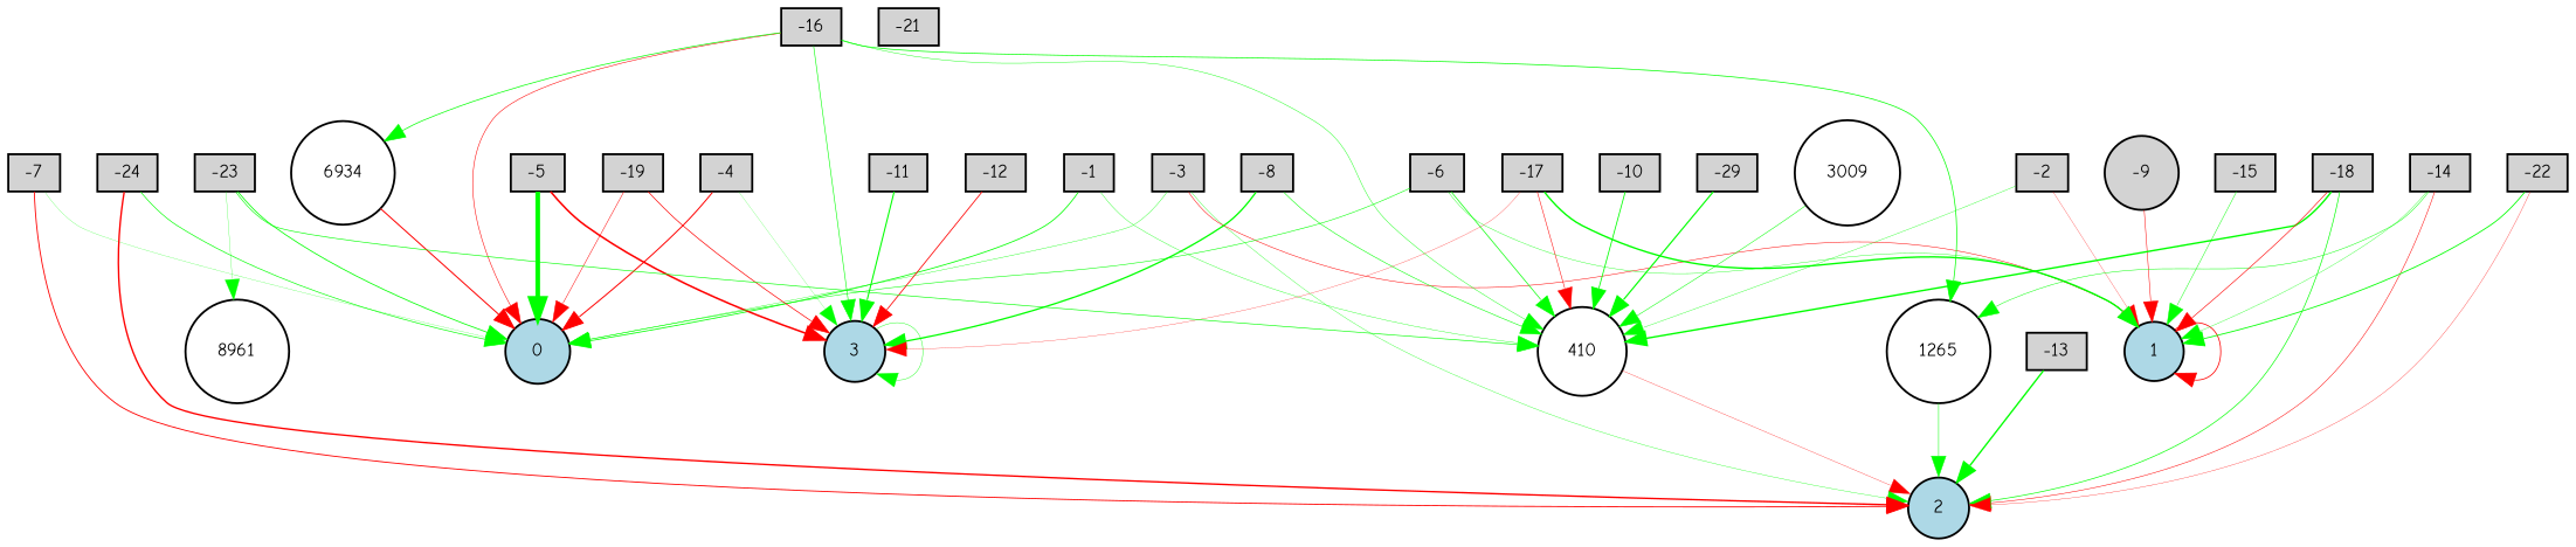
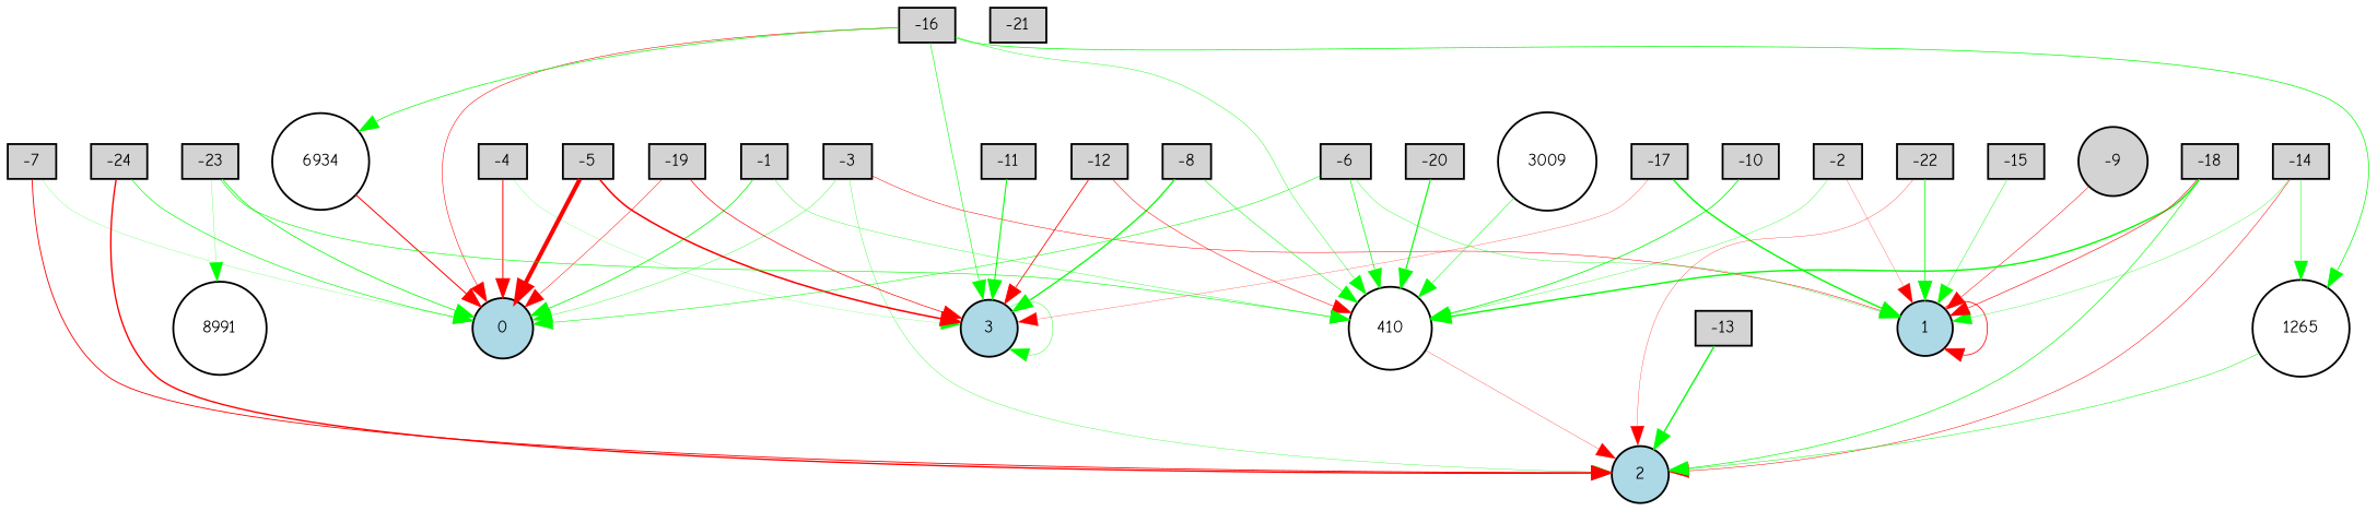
  digraph {
    fontname="Comic Neue"
    node [fillcolor=lightgray fontname="Comic Neue" fontsize=9 shape=box style=filled]
    edge [color=green fontname="Comic Neue" style=solid]
    -1 [height=0.2 width=0.2]
    0 [fillcolor=lightblue height=0.2 shape=circle width=0.2]
    410 [fillcolor=white height=0.2 shape=circle width=0.2]
    2 [fillcolor=lightblue height=0.2 shape=circle width=0.2]
    -2 [height=0.2 width=0.2]
    1 [fillcolor=lightblue height=0.2 shape=circle width=0.2]
    -3 [height=0.2 width=0.2]
    -4 [height=0.2 width=0.2]
    3 [fillcolor=lightblue height=0.2 shape=circle width=0.2]
    -5 [height=0.2 width=0.2]
    -6 [height=0.2 width=0.2]
    -7 [height=0.2 width=0.2]
    -8 [height=0.2 width=0.2]
    -9 [height=0.2 shape=circle width=0.2]
    -10 [height=0.2 width=0.2]
    -11 [height=0.2 width=0.2]
    -12 [height=0.2 width=0.2]
    -13 [height=0.2 width=0.2]
    -14 [height=0.2 width=0.2]
    1265 [fillcolor=white height=0.2 shape=circle width=0.2]
    -15 [height=0.2 width=0.2]
    -16 [height=0.2 width=0.2]
    6934 [fillcolor=white height=0.2 shape=circle width=0.2]
    -17 [height=0.2 width=0.2]
    -18 [height=0.2 width=0.2]
    -19 [height=0.2 width=0.2]
-   -20 [height=0.2 width=0.2 label=-29]
+   -20 [height=0.2 width=0.2]
    -21 [height=0.2 width=0.2]
    -22 [height=0.2 width=0.2]
    -23 [height=0.2 width=0.2]
-   8991 [fillcolor=white height=0.2 shape=circle width=0.2 label=8961]
+   8991 [fillcolor=white height=0.2 shape=circle width=0.2]
    -24 [height=0.2 width=0.2]
    3009 [fillcolor=white height=0.2 shape=circle width=0.2]
    -1 -> 0 [penwidth=0.4303357569199643]
    -1 -> 410 [penwidth=0.19238359003185238]
    410 -> 2 [color=red penwidth=0.15789594472171092]
    -2 -> 410 [penwidth=0.18640920543862965]
    -2 -> 1 [color=red penwidth=0.13504965822653547]
    1 -> 1 [color=red penwidth=0.42108520163225904]
    -3 -> 0 [penwidth=0.19447511850829952]
    -3 -> 2 [penwidth=0.17862936891368741]
    -3 -> 1 [color=red penwidth=0.26892791860424625]
    -4 -> 0 [color=red penwidth=0.5421158769078283]
    -4 -> 3 [penwidth=0.10360295934592319]
    3 -> 3 [penwidth=0.21415924663121555]
-   -5 -> 0 [penwidth=2.228120650933661]
+   -5 -> 0 [color=red penwidth=2.228120650933661]
    -5 -> 3 [color=red penwidth=0.8502389126897046]
    -6 -> 0 [penwidth=0.2951130235787087]
    -6 -> 410 [penwidth=0.37445789578678124]
    -6 -> 1 [penwidth=0.1984020630796473]
    -7 -> 0 [penwidth=0.11701129306512026]
    -7 -> 2 [color=red penwidth=0.4774241361688665]
    -8 -> 410 [penwidth=0.29543270977516867]
    -8 -> 3 [penwidth=0.7044893372561926]
    -9 -> 1 [color=red penwidth=0.27014781096277474]
    -10 -> 410 [penwidth=0.4379186048963639]
    -11 -> 3 [penwidth=0.586644009325325]
    -12 -> 3 [color=red penwidth=0.43728426065955217]
    -13 -> 2 [penwidth=0.7395975980963155]
    -14 -> 2 [color=red penwidth=0.271954918181742]
    -14 -> 1 [penwidth=0.1834814784743914]
    -14 -> 1265 [penwidth=0.25614051987028186]
    1265 -> 2 [penwidth=0.265656163167842]
    -15 -> 1 [penwidth=0.24398087999108697]
    -16 -> 0 [color=red penwidth=0.2907321363322223]
    -16 -> 410 [penwidth=0.22475614465519833]
    -16 -> 3 [penwidth=0.315571471842663]
    -16 -> 1265 [penwidth=0.3900054486663168]
    -16 -> 6934 [penwidth=0.37750426066493514]
    6934 -> 0 [color=red penwidth=0.5451544047613179]
-   -17 -> 410 [color=red penwidth=0.2815306890685222]
+   -12 -> 410 [color=red penwidth=0.2815306890685222]
    -17 -> 1 [penwidth=0.7537924219757149]
    -17 -> 3 [color=red penwidth=0.142520151520412]
    -18 -> 410 [penwidth=0.763111825367415]
    -18 -> 2 [penwidth=0.3607667946414652]
    -18 -> 1 [color=red penwidth=0.3275779851861523]
    -19 -> 0 [color=red penwidth=0.25950942838518154]
    -19 -> 3 [color=red penwidth=0.3690045588689358]
    -20 -> 410 [penwidth=0.6367107631370535]
    -22 -> 2 [color=red penwidth=0.16142165385404744]
    -22 -> 1 [penwidth=0.4515303131612669]
    -23 -> 0 [penwidth=0.4240971265301735]
    -23 -> 410 [penwidth=0.3350477055699717]
    -23 -> 8991 [penwidth=0.13584183976419162]
    -24 -> 0 [penwidth=0.3534814013151507]
    -24 -> 2 [color=red penwidth=0.7499465615304804]
    3009 -> 410 [penwidth=0.2743583397744757]
  }
